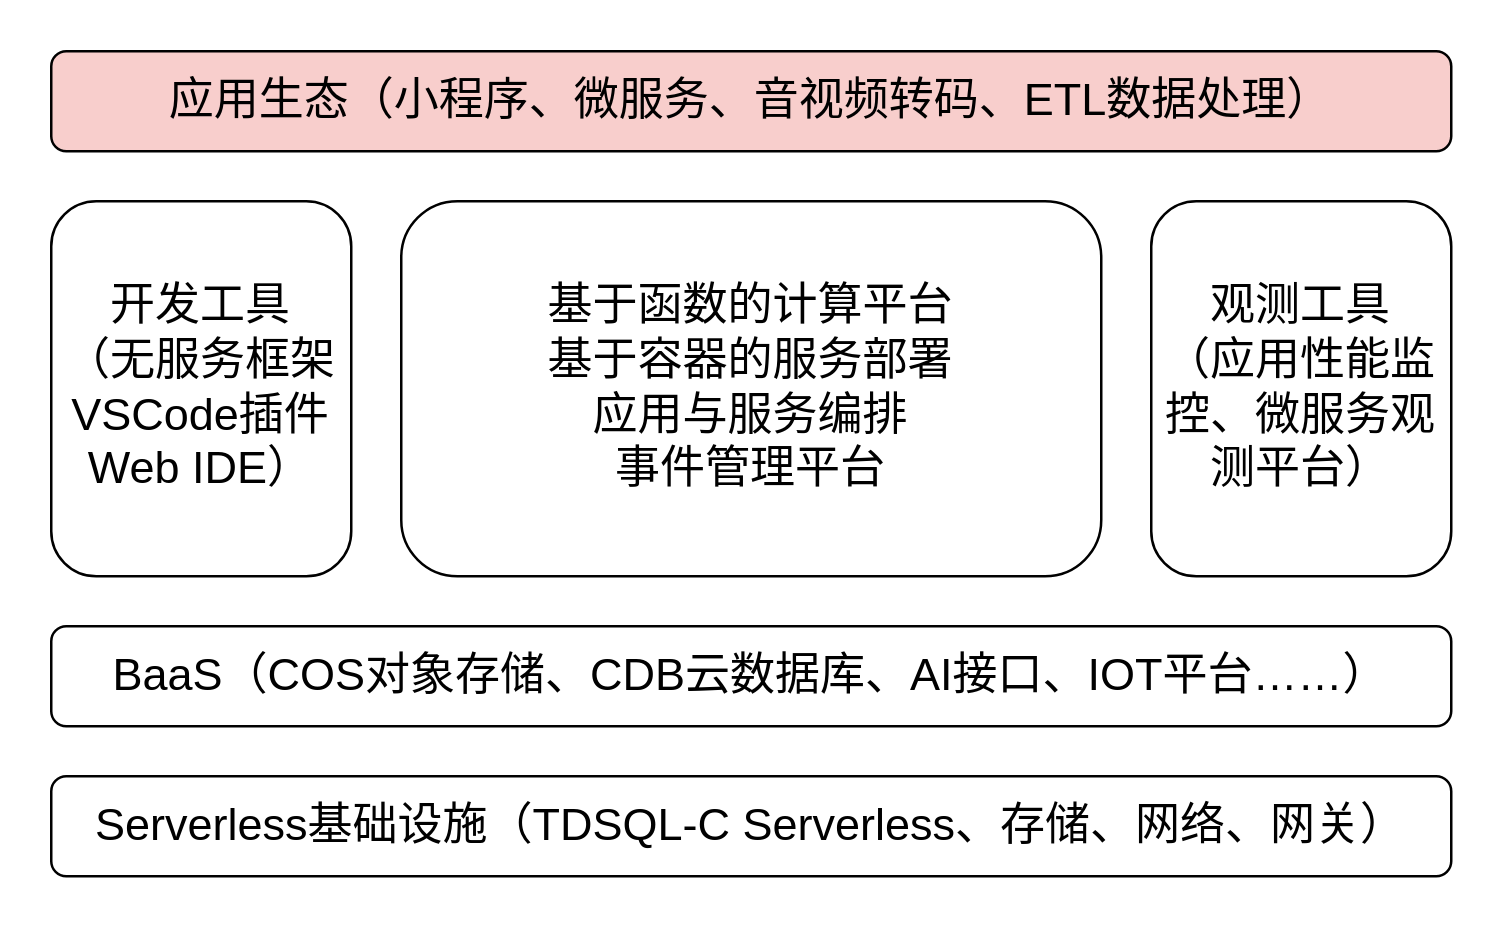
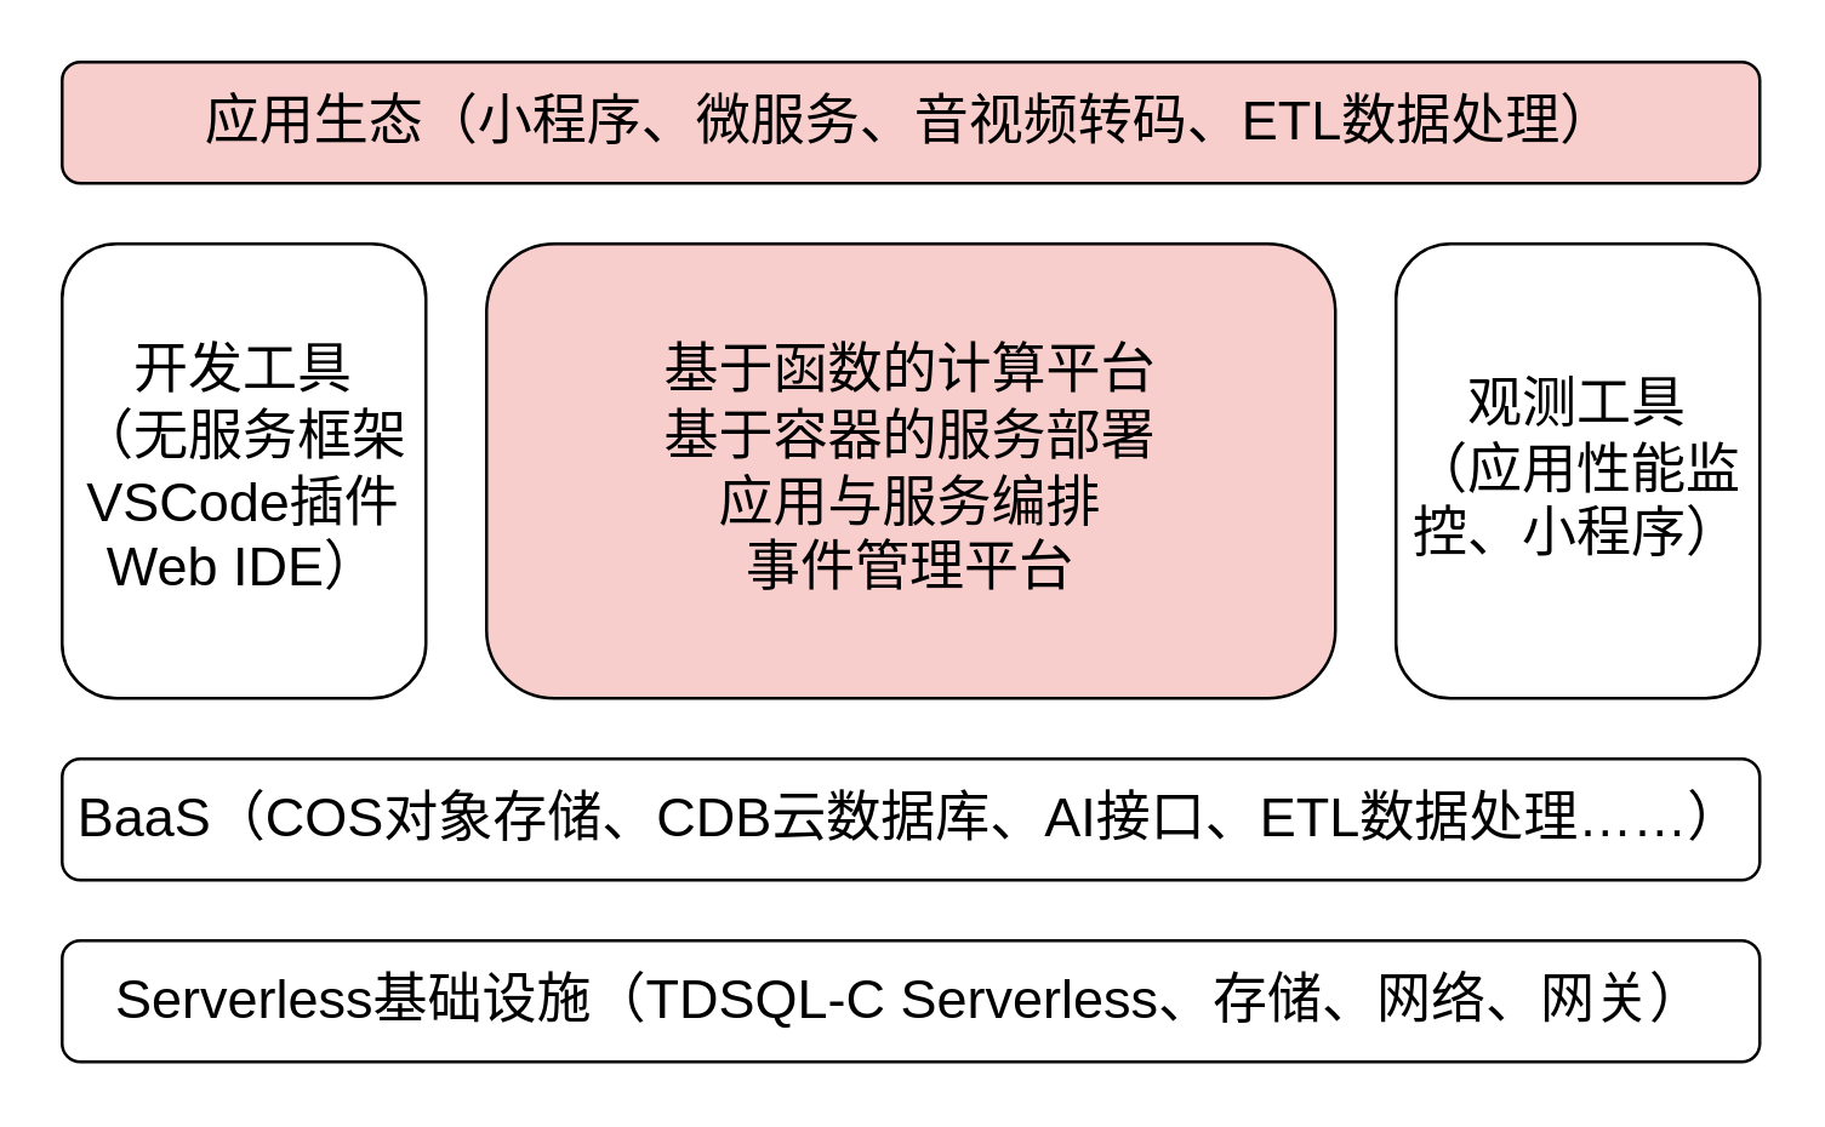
  <mxCell id="0" />
  <mxCell id="1" parent="0" />
  <mxCell id="2" value="Serverless基础设施（TDSQL-C Serverless、存储、网络、网关）" style="rounded=1;whiteSpace=wrap;html=1;fontSize=18;" vertex="1" parent="1"><mxGeometry x="20" y="310" width="560" height="40" as="geometry" /></mxCell>
- <mxCell id="3" value="BaaS（COS对象存储、CDB云数据库、AI接口、IOT平台……）" style="rounded=1;whiteSpace=wrap;html=1;fontSize=18;" vertex="1" parent="1"><mxGeometry x="20" y="250" width="560" height="40" as="geometry" /></mxCell>
+ <mxCell id="3" value="BaaS（COS对象存储、CDB云数据库、AI接口、ETL数据处理……）" style="rounded=1;whiteSpace=wrap;html=1;fontSize=18;" vertex="1" parent="1"><mxGeometry x="20" y="250" width="560" height="40" as="geometry" /></mxCell>
  <mxCell id="4" value="开发工具&lt;br&gt;（无服务框架&lt;br&gt;VSCode插件&lt;br&gt;Web IDE）" style="rounded=1;whiteSpace=wrap;html=1;fontSize=18;" vertex="1" parent="1"><mxGeometry x="20" y="80" width="120" height="150" as="geometry" /></mxCell>
- <mxCell id="5" value="观测工具&lt;br&gt;（应用性能监控、微服务观测平台）" style="rounded=1;whiteSpace=wrap;html=1;fontSize=18;" vertex="1" parent="1"><mxGeometry x="460" y="80" width="120" height="150" as="geometry" /></mxCell>
- <mxCell id="6" value="基于函数的计算平台&lt;br&gt;基于容器的服务部署&lt;br&gt;应用与服务编排&lt;br&gt;事件管理平台" style="rounded=1;whiteSpace=wrap;html=1;fontSize=18;" vertex="1" parent="1"><mxGeometry x="160" y="80" width="280" height="150" as="geometry" /></mxCell>
+ <mxCell id="5" value="观测工具&lt;br&gt;（应用性能监控、小程序）" style="rounded=1;whiteSpace=wrap;html=1;fontSize=18;" vertex="1" parent="1"><mxGeometry x="460" y="80" width="120" height="150" as="geometry" /></mxCell>
+ <mxCell id="6" value="基于函数的计算平台&lt;br&gt;基于容器的服务部署&lt;br&gt;应用与服务编排&lt;br&gt;事件管理平台" style="rounded=1;whiteSpace=wrap;html=1;fontSize=18;fillColor=#f8cecc;" vertex="1" parent="1"><mxGeometry x="160" y="80" width="280" height="150" as="geometry" /></mxCell>
  <mxCell id="7" value="应用生态（小程序、微服务、音视频转码、ETL数据处理）" style="rounded=1;whiteSpace=wrap;html=1;fontSize=18;fillColor=#f8cecc;" vertex="1" parent="1"><mxGeometry x="20" y="20" width="560" height="40" as="geometry" /></mxCell>
